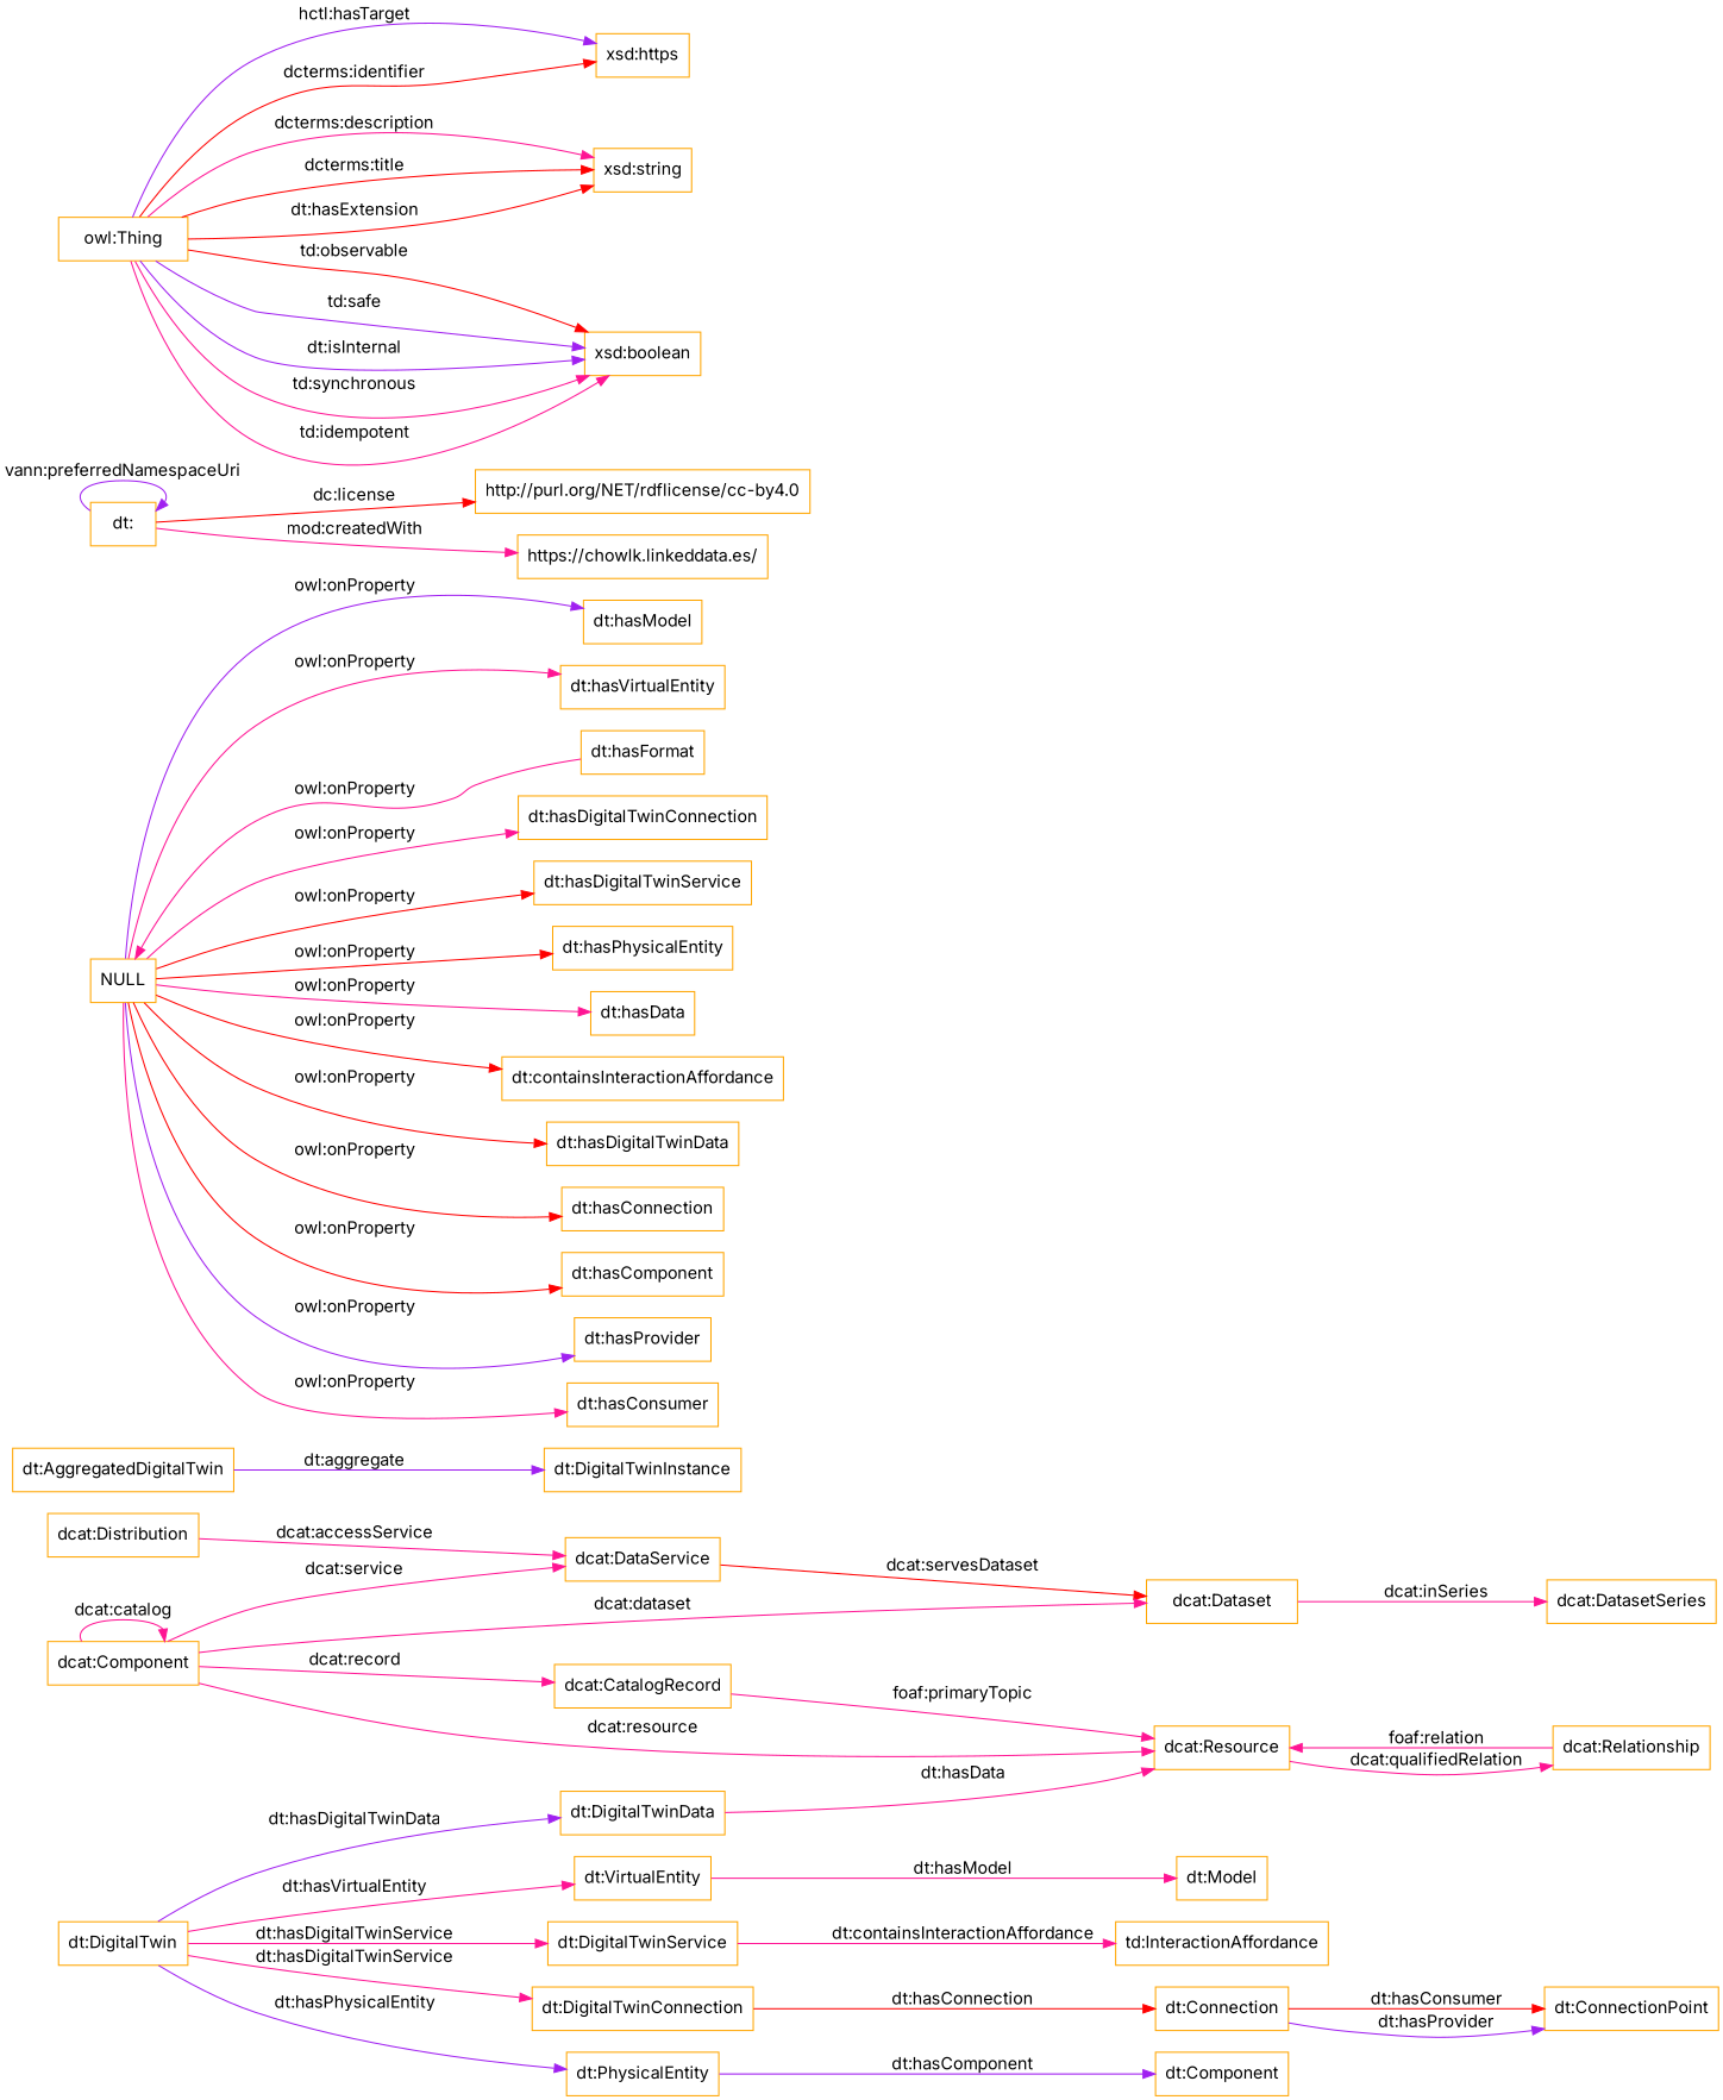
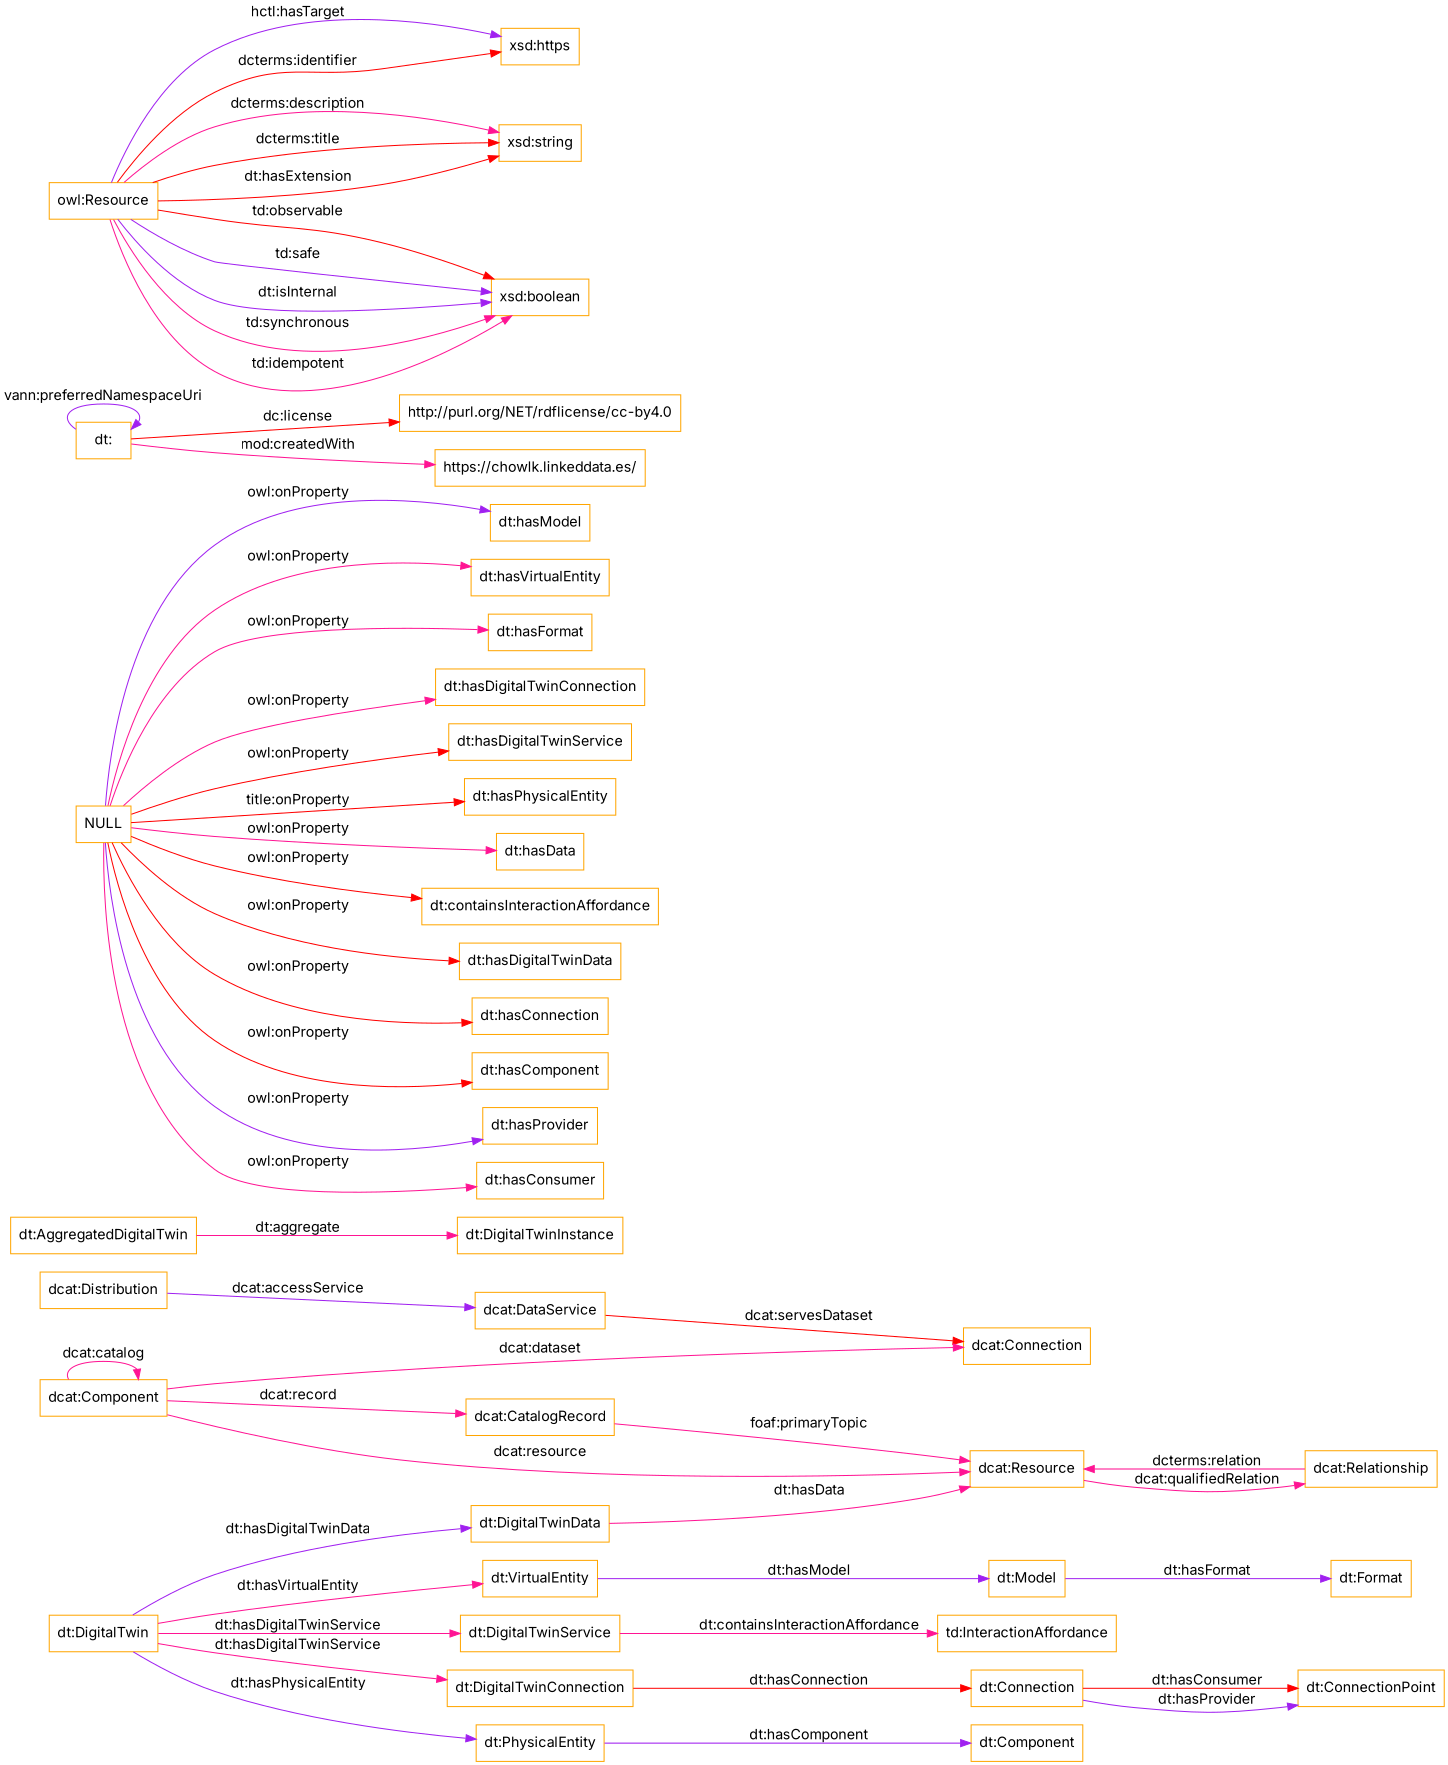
  digraph {
    fontname=Inter
    rankdir=LR
    node [color=orange fontname=Inter shape=rectangle]
    edge [color=deeppink fontname=Inter]
    "dt:DigitalTwin"
    "dt:VirtualEntity"
    "dt:DigitalTwinData"
    "dt:PhysicalEntity"
    "dt:DigitalTwinService"
    "dt:DigitalTwinConnection"
    "dt:Model"
    "dcat:Resource"
    "dt:Component"
    "td:InteractionAffordance"
    "dt:Connection"
    "dcat:Distribution"
    "dcat:DataService"
-   "dcat:Dataset"
-   "dcat:DatasetSeries"
+   "dcat:Dataset" [label="dcat:Connection"]
+   "dt:Format"
    "dcat:Relationship"
    n18 [label="dcat:Component"]
    "dcat:CatalogRecord"
    "dt:AggregatedDigitalTwin"
    "dt:DigitalTwinInstance"
    "dt:ConnectionPoint"
    NULL
    "dt:hasModel"
    "dt:hasVirtualEntity"
    "dt:hasFormat"
    "dt:hasDigitalTwinConnection"
    "dt:hasDigitalTwinService"
    "dt:hasPhysicalEntity"
    "dt:hasData"
    "dt:containsInteractionAffordance"
    "dt:hasDigitalTwinData"
    "dt:hasConnection"
    "dt:hasComponent"
    "dt:hasProvider"
    "dt:hasConsumer"
    "dt:"
    "http://purl.org/NET/rdflicense/cc-by4.0"
    "https://chowlk.linkeddata.es/"
    n40 [label="xsd:https"]
-   "owl:Thing"
+   "owl:Thing" [label="owl:Resource"]
    "xsd:string"
    "xsd:boolean"
    "dt:DigitalTwin" -> "dt:VirtualEntity" [label="dt:hasVirtualEntity"]
    "dt:DigitalTwin" -> "dt:DigitalTwinData" [color=purple label="dt:hasDigitalTwinData"]
    "dt:DigitalTwin" -> "dt:PhysicalEntity" [color=purple label="dt:hasPhysicalEntity"]
    "dt:DigitalTwin" -> "dt:DigitalTwinService" [label="dt:hasDigitalTwinService"]
    "dt:DigitalTwin" -> "dt:DigitalTwinConnection" [label="dt:hasDigitalTwinService"]
-   "dt:VirtualEntity" -> "dt:Model" [label="dt:hasModel"]
+   "dt:VirtualEntity" -> "dt:Model" [color=purple label="dt:hasModel"]
    "dt:DigitalTwinData" -> "dcat:Resource" [label="dt:hasData"]
    "dt:PhysicalEntity" -> "dt:Component" [color=purple label="dt:hasComponent"]
    "dt:DigitalTwinService" -> "td:InteractionAffordance" [label="dt:containsInteractionAffordance"]
    "dt:DigitalTwinConnection" -> "dt:Connection" [color=red label="dt:hasConnection"]
+   "dt:Model" -> "dt:Format" [color=purple label="dt:hasFormat"]
    "dcat:Resource" -> "dcat:Relationship" [label="dcat:qualifiedRelation"]
    "dt:Connection" -> "dt:ConnectionPoint" [color=red label="dt:hasConsumer"]
    "dt:Connection" -> "dt:ConnectionPoint" [color=purple label="dt:hasProvider"]
-   "dcat:Distribution" -> "dcat:DataService" [label="dcat:accessService"]
+   "dcat:Distribution" -> "dcat:DataService" [color=purple label="dcat:accessService"]
    "dcat:DataService" -> "dcat:Dataset" [color=red label="dcat:servesDataset"]
-   "dcat:Dataset" -> "dcat:DatasetSeries" [label="dcat:inSeries"]
-   "dcat:Relationship" -> "dcat:Resource" [label="foaf:relation"]
+   "dcat:Relationship" -> "dcat:Resource" [label="dcterms:relation"]
    n18 -> "dcat:Resource" [label="dcat:resource"]
-   n18 -> "dcat:DataService" [label="dcat:service"]
    n18 -> "dcat:Dataset" [label="dcat:dataset"]
    n18 -> n18 [label="dcat:catalog"]
    n18 -> "dcat:CatalogRecord" [label="dcat:record"]
    "dcat:CatalogRecord" -> "dcat:Resource" [label="foaf:primaryTopic"]
-   "dt:AggregatedDigitalTwin" -> "dt:DigitalTwinInstance" [color=purple label="dt:aggregate"]
+   "dt:AggregatedDigitalTwin" -> "dt:DigitalTwinInstance" [label="dt:aggregate"]
    NULL -> "dt:hasModel" [color=purple label="owl:onProperty"]
    NULL -> "dt:hasVirtualEntity" [label="owl:onProperty"]
-   "dt:hasFormat" -> NULL [label="owl:onProperty"]
+   NULL -> "dt:hasFormat" [label="owl:onProperty"]
    NULL -> "dt:hasDigitalTwinConnection" [label="owl:onProperty"]
    NULL -> "dt:hasDigitalTwinService" [color=red label="owl:onProperty"]
-   NULL -> "dt:hasPhysicalEntity" [color=red label="owl:onProperty"]
+   NULL -> "dt:hasPhysicalEntity" [color=red label="title:onProperty"]
    NULL -> "dt:hasData" [label="owl:onProperty"]
    NULL -> "dt:containsInteractionAffordance" [color=red label="owl:onProperty"]
    NULL -> "dt:hasDigitalTwinData" [color=red label="owl:onProperty"]
    NULL -> "dt:hasConnection" [color=red label="owl:onProperty"]
    NULL -> "dt:hasComponent" [color=red label="owl:onProperty"]
    NULL -> "dt:hasProvider" [color=purple label="owl:onProperty"]
    NULL -> "dt:hasConsumer" [label="owl:onProperty"]
    "dt:" -> "dt:" [color=purple label="vann:preferredNamespaceUri"]
    "dt:" -> "http://purl.org/NET/rdflicense/cc-by4.0" [color=red label="dc:license"]
    "dt:" -> "https://chowlk.linkeddata.es/" [label="mod:createdWith"]
    "owl:Thing" -> n40 [color=purple label="hctl:hasTarget"]
    "owl:Thing" -> n40 [color=red label="dcterms:identifier"]
    "owl:Thing" -> "xsd:string" [label="dcterms:description"]
    "owl:Thing" -> "xsd:string" [color=red label="dcterms:title"]
    "owl:Thing" -> "xsd:string" [color=red label="dt:hasExtension"]
    "owl:Thing" -> "xsd:boolean" [color=red label="td:observable"]
    "owl:Thing" -> "xsd:boolean" [color=purple label="td:safe"]
    "owl:Thing" -> "xsd:boolean" [color=purple label="dt:isInternal"]
    "owl:Thing" -> "xsd:boolean" [label="td:synchronous"]
    "owl:Thing" -> "xsd:boolean" [label="td:idempotent"]
  }
